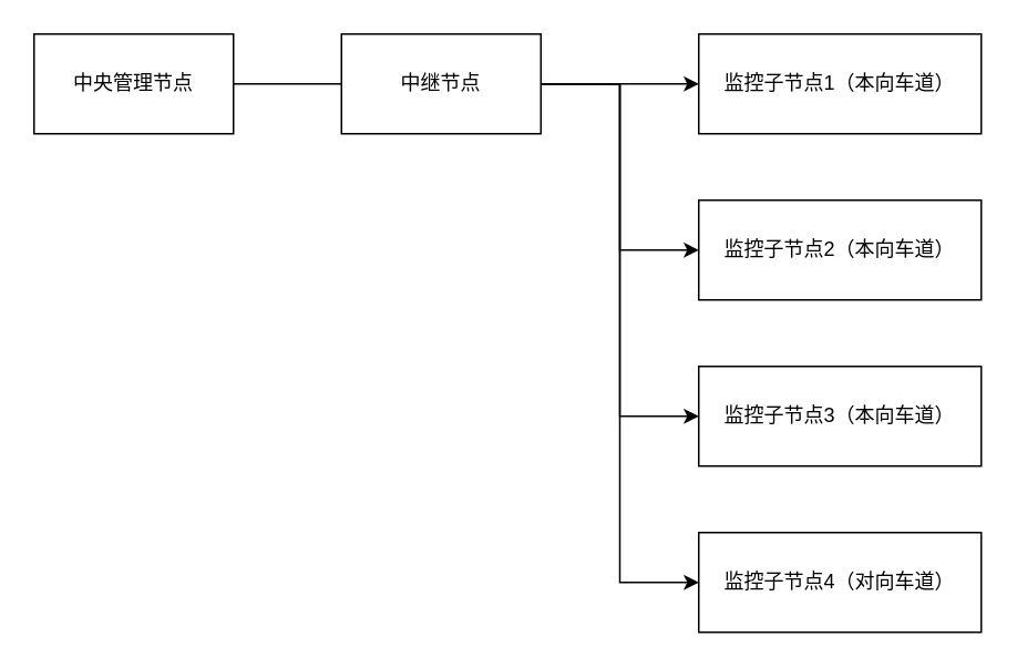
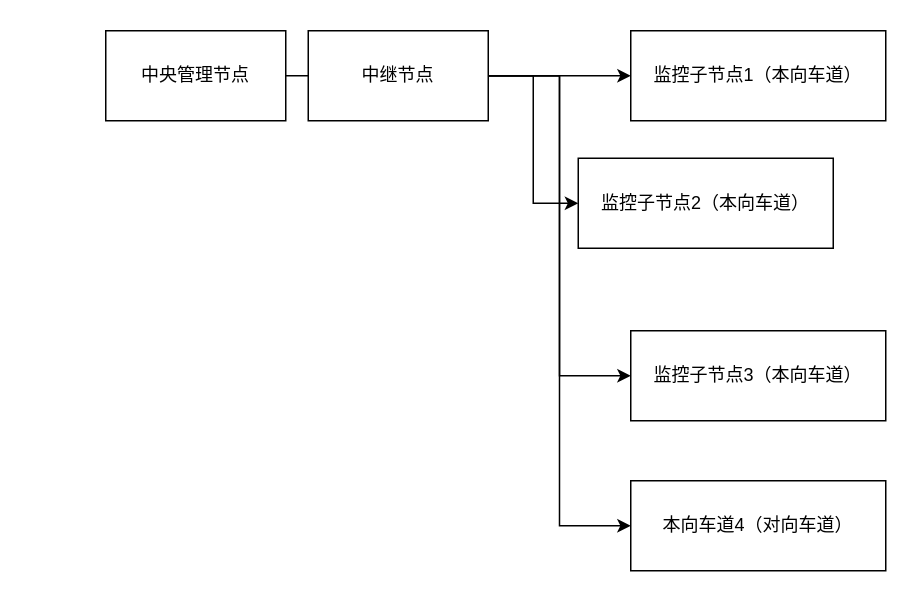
  <mxCell id="0" />
  <mxCell id="1" parent="0" />
  <mxCell id="2" style="edgeStyle=orthogonalEdgeStyle;rounded=0;orthogonalLoop=1;jettySize=auto;html=1;exitX=1;exitY=0.5;exitDx=0;exitDy=0;entryX=0;entryY=0.5;entryDx=0;entryDy=0;endArrow=none;" edge="1" parent="1" source="3" target="8"><mxGeometry relative="1" as="geometry" /></mxCell>
- <mxCell id="3" value="中央管理节点" style="rounded=0;whiteSpace=wrap;html=1;" vertex="1" parent="1"><mxGeometry x="20" y="20" width="120" height="60" as="geometry" /></mxCell>
+ <mxCell id="3" value="中央管理节点" style="rounded=0;whiteSpace=wrap;html=1;" vertex="1" parent="1"><mxGeometry x="70" y="20" width="120" height="60" as="geometry" /></mxCell>
  <mxCell id="4" style="edgeStyle=orthogonalEdgeStyle;rounded=0;orthogonalLoop=1;jettySize=auto;html=1;exitX=1;exitY=0.5;exitDx=0;exitDy=0;" edge="1" parent="1" source="8" target="9"><mxGeometry relative="1" as="geometry" /></mxCell>
  <mxCell id="5" style="edgeStyle=orthogonalEdgeStyle;rounded=0;orthogonalLoop=1;jettySize=auto;html=1;exitX=1;exitY=0.5;exitDx=0;exitDy=0;entryX=0;entryY=0.5;entryDx=0;entryDy=0;" edge="1" parent="1" source="8" target="10"><mxGeometry relative="1" as="geometry" /></mxCell>
  <mxCell id="6" style="edgeStyle=orthogonalEdgeStyle;rounded=0;orthogonalLoop=1;jettySize=auto;html=1;exitX=1;exitY=0.5;exitDx=0;exitDy=0;entryX=0;entryY=0.5;entryDx=0;entryDy=0;" edge="1" parent="1" source="8" target="11"><mxGeometry relative="1" as="geometry" /></mxCell>
  <mxCell id="7" style="edgeStyle=orthogonalEdgeStyle;rounded=0;orthogonalLoop=1;jettySize=auto;html=1;exitX=1;exitY=0.5;exitDx=0;exitDy=0;entryX=0;entryY=0.5;entryDx=0;entryDy=0;" edge="1" parent="1" source="8" target="12"><mxGeometry relative="1" as="geometry" /></mxCell>
  <mxCell id="8" value="中继节点" style="rounded=0;whiteSpace=wrap;html=1;" vertex="1" parent="1"><mxGeometry x="205" y="20" width="120" height="60" as="geometry" /></mxCell>
  <mxCell id="9" value="监控子节点1（本向车道）" style="rounded=0;whiteSpace=wrap;html=1;" vertex="1" parent="1"><mxGeometry x="420" y="20" width="170" height="60" as="geometry" /></mxCell>
- <mxCell id="10" value="监控子节点2（本向车道）" style="rounded=0;whiteSpace=wrap;html=1;" vertex="1" parent="1"><mxGeometry x="420" y="120" width="170" height="60" as="geometry" /></mxCell>
+ <mxCell id="10" value="监控子节点2（本向车道）" style="rounded=0;whiteSpace=wrap;html=1;" vertex="1" parent="1"><mxGeometry x="385" y="105" width="170" height="60" as="geometry" /></mxCell>
  <mxCell id="11" value="监控子节点3（本向车道）" style="rounded=0;whiteSpace=wrap;html=1;" vertex="1" parent="1"><mxGeometry x="420" y="220" width="170" height="60" as="geometry" /></mxCell>
- <mxCell id="12" value="监控子节点4（对向车道）" style="rounded=0;whiteSpace=wrap;html=1;" vertex="1" parent="1"><mxGeometry x="420" y="320" width="170" height="60" as="geometry" /></mxCell>
+ <mxCell id="12" value="本向车道4（对向车道）" style="rounded=0;whiteSpace=wrap;html=1;" vertex="1" parent="1"><mxGeometry x="420" y="320" width="170" height="60" as="geometry" /></mxCell>
